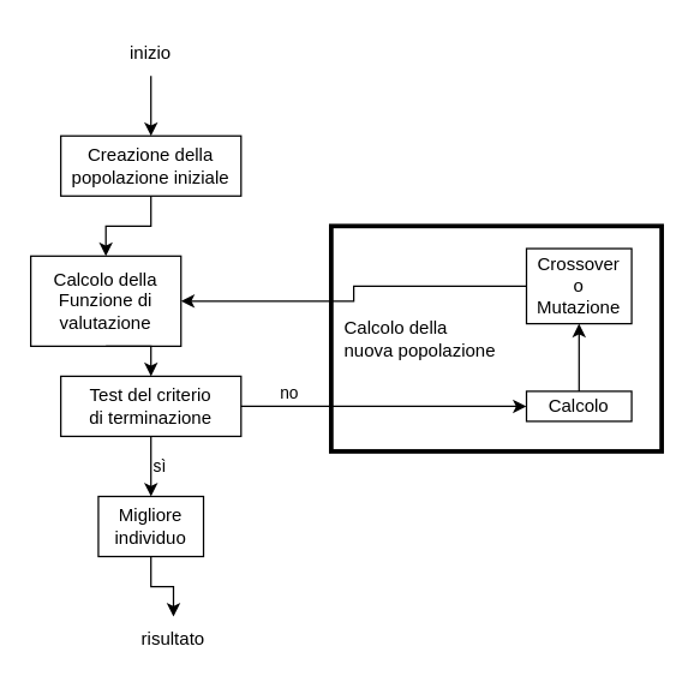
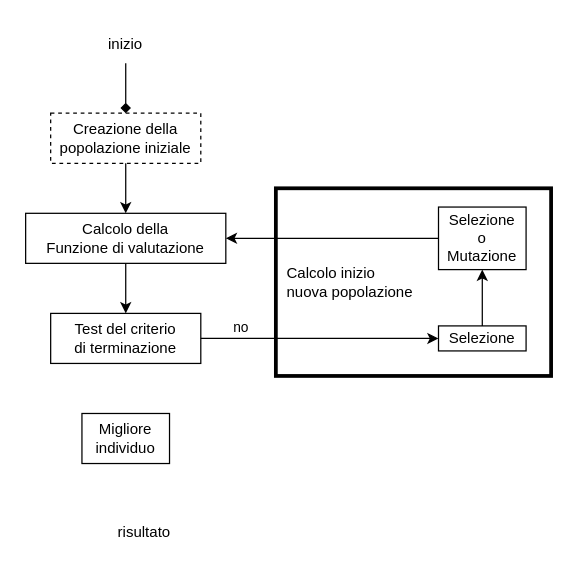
  <mxCell id="0" />
  <mxCell id="1" parent="0" />
- <mxCell id="2" value="&lt;div&gt;&lt;span&gt;Calcolo della&lt;/span&gt;&lt;/div&gt;&lt;div&gt;&lt;span&gt;nuova popolazione&lt;/span&gt;&lt;/div&gt;" style="rounded=0;whiteSpace=wrap;html=1;labelBackgroundColor=none;fillColor=none;strokeWidth=3;align=left;spacingLeft=7;" parent="1" vertex="1"><mxGeometry x="220" y="150" width="220" height="150" as="geometry" /></mxCell>
- <mxCell id="3" style="edgeStyle=orthogonalEdgeStyle;rounded=0;orthogonalLoop=1;jettySize=auto;html=1;exitX=0.5;exitY=1;exitDx=0;exitDy=0;entryX=0.5;entryY=0;entryDx=0;entryDy=0;" parent="1" source="4" target="6" edge="1"><mxGeometry relative="1" as="geometry" /></mxCell>
+ <mxCell id="2" value="&lt;div&gt;&lt;span&gt;Calcolo inizio&lt;/span&gt;&lt;/div&gt;&lt;div&gt;&lt;span&gt;nuova popolazione&lt;/span&gt;&lt;/div&gt;" style="rounded=0;whiteSpace=wrap;html=1;labelBackgroundColor=none;fillColor=none;strokeWidth=3;align=left;spacingLeft=7;" parent="1" vertex="1"><mxGeometry x="220" y="150" width="220" height="150" as="geometry" /></mxCell>
+ <mxCell id="3" style="edgeStyle=orthogonalEdgeStyle;rounded=0;orthogonalLoop=1;jettySize=auto;html=1;exitX=0.5;exitY=1;exitDx=0;exitDy=0;entryX=0.5;entryY=0;entryDx=0;entryDy=0;endArrow=diamond;" parent="1" source="4" target="6" edge="1"><mxGeometry relative="1" as="geometry" /></mxCell>
  <mxCell id="4" value="inizio" style="text;html=1;strokeColor=none;fillColor=none;align=center;verticalAlign=middle;whiteSpace=wrap;rounded=0;" parent="1" vertex="1"><mxGeometry x="70" y="20" width="60" height="30" as="geometry" /></mxCell>
  <mxCell id="5" style="edgeStyle=orthogonalEdgeStyle;rounded=0;orthogonalLoop=1;jettySize=auto;html=1;exitX=0.5;exitY=1;exitDx=0;exitDy=0;entryX=0.5;entryY=0;entryDx=0;entryDy=0;" parent="1" source="6" target="8" edge="1"><mxGeometry relative="1" as="geometry" /></mxCell>
- <mxCell id="6" value="Creazione della popolazione iniziale" style="rounded=0;whiteSpace=wrap;html=1;fillColor=none;" parent="1" vertex="1"><mxGeometry x="40" y="90" width="120" height="40" as="geometry" /></mxCell>
+ <mxCell id="6" value="Creazione della popolazione iniziale" style="rounded=0;whiteSpace=wrap;html=1;fillColor=none;dashed=1;" parent="1" vertex="1"><mxGeometry x="40" y="90" width="120" height="40" as="geometry" /></mxCell>
  <mxCell id="7" style="edgeStyle=orthogonalEdgeStyle;rounded=0;orthogonalLoop=1;jettySize=auto;html=1;exitX=0.5;exitY=1;exitDx=0;exitDy=0;entryX=0.5;entryY=0;entryDx=0;entryDy=0;" parent="1" source="8" target="12" edge="1"><mxGeometry relative="1" as="geometry" /></mxCell>
- <mxCell id="8" value="Calcolo della&lt;br&gt;Funzione di valutazione" style="rounded=0;whiteSpace=wrap;html=1;fillColor=none;" parent="1" vertex="1"><mxGeometry x="20" y="170" width="100" height="60" as="geometry" /></mxCell>
- <mxCell id="9" value="sì" style="edgeStyle=orthogonalEdgeStyle;rounded=0;orthogonalLoop=1;jettySize=auto;html=1;exitX=0.5;exitY=1;exitDx=0;exitDy=0;entryX=0.5;entryY=0;entryDx=0;entryDy=0;labelBackgroundColor=none;labelPosition=right;verticalLabelPosition=middle;align=left;verticalAlign=middle;" parent="1" source="12" target="14" edge="1"><mxGeometry relative="1" as="geometry" /></mxCell>
+ <mxCell id="8" value="Calcolo della&lt;br&gt;Funzione di valutazione" style="rounded=0;whiteSpace=wrap;html=1;fillColor=none;" parent="1" vertex="1"><mxGeometry x="20" y="170" width="160" height="40" as="geometry" /></mxCell>
  <mxCell id="10" style="edgeStyle=orthogonalEdgeStyle;rounded=0;orthogonalLoop=1;jettySize=auto;html=1;exitX=1;exitY=0.5;exitDx=0;exitDy=0;entryX=0;entryY=0.5;entryDx=0;entryDy=0;labelBackgroundColor=none;" parent="1" source="12" target="17" edge="1"><mxGeometry relative="1" as="geometry" /></mxCell>
  <mxCell id="11" value="no" style="edgeLabel;html=1;align=center;verticalAlign=bottom;resizable=0;points=[];labelBackgroundColor=none;labelPosition=center;verticalLabelPosition=top;" parent="10" vertex="1" connectable="0"><mxGeometry x="-0.671" y="1" relative="1" as="geometry"><mxPoint as="offset" /></mxGeometry></mxCell>
  <mxCell id="12" value="Test del criterio&lt;br&gt;di terminazione" style="rounded=0;whiteSpace=wrap;html=1;fillColor=none;" parent="1" vertex="1"><mxGeometry x="40" y="250" width="120" height="40" as="geometry" /></mxCell>
- <mxCell id="13" style="edgeStyle=orthogonalEdgeStyle;rounded=0;orthogonalLoop=1;jettySize=auto;html=1;exitX=0.5;exitY=1;exitDx=0;exitDy=0;entryX=0.5;entryY=0;entryDx=0;entryDy=0;labelBackgroundColor=none;" parent="1" source="14" target="15" edge="1"><mxGeometry relative="1" as="geometry" /></mxCell>
  <mxCell id="14" value="Migliore&lt;br&gt;individuo" style="rounded=0;whiteSpace=wrap;html=1;fillColor=none;" parent="1" vertex="1"><mxGeometry x="65" y="330" width="70" height="40" as="geometry" /></mxCell>
  <mxCell id="15" value="risultato" style="text;html=1;strokeColor=none;fillColor=none;align=center;verticalAlign=middle;whiteSpace=wrap;rounded=0;" parent="1" vertex="1"><mxGeometry x="85" y="410" width="60" height="30" as="geometry" /></mxCell>
  <mxCell id="16" style="edgeStyle=orthogonalEdgeStyle;rounded=0;orthogonalLoop=1;jettySize=auto;html=1;entryX=0.5;entryY=1;entryDx=0;entryDy=0;labelBackgroundColor=none;" parent="1" source="17" target="19" edge="1"><mxGeometry relative="1" as="geometry" /></mxCell>
- <mxCell id="17" value="Calcolo" style="rounded=0;whiteSpace=wrap;html=1;fillColor=none;" parent="1" vertex="1"><mxGeometry x="350" y="260" width="70" height="20" as="geometry" /></mxCell>
+ <mxCell id="17" value="Selezione" style="rounded=0;whiteSpace=wrap;html=1;fillColor=none;" parent="1" vertex="1"><mxGeometry x="350" y="260" width="70" height="20" as="geometry" /></mxCell>
  <mxCell id="18" style="edgeStyle=orthogonalEdgeStyle;rounded=0;orthogonalLoop=1;jettySize=auto;html=1;exitX=0;exitY=0.5;exitDx=0;exitDy=0;entryX=1;entryY=0.5;entryDx=0;entryDy=0;labelBackgroundColor=none;" parent="1" source="19" target="8" edge="1"><mxGeometry relative="1" as="geometry" /></mxCell>
- <mxCell id="19" value="Crossover&lt;br&gt;o&lt;br&gt;Mutazione" style="rounded=0;whiteSpace=wrap;html=1;fillColor=none;" parent="1" vertex="1"><mxGeometry x="350" y="165" width="70" height="50" as="geometry" /></mxCell>
+ <mxCell id="19" value="Selezione&lt;br&gt;o&lt;br&gt;Mutazione" style="rounded=0;whiteSpace=wrap;html=1;fillColor=none;" parent="1" vertex="1"><mxGeometry x="350" y="165" width="70" height="50" as="geometry" /></mxCell>
